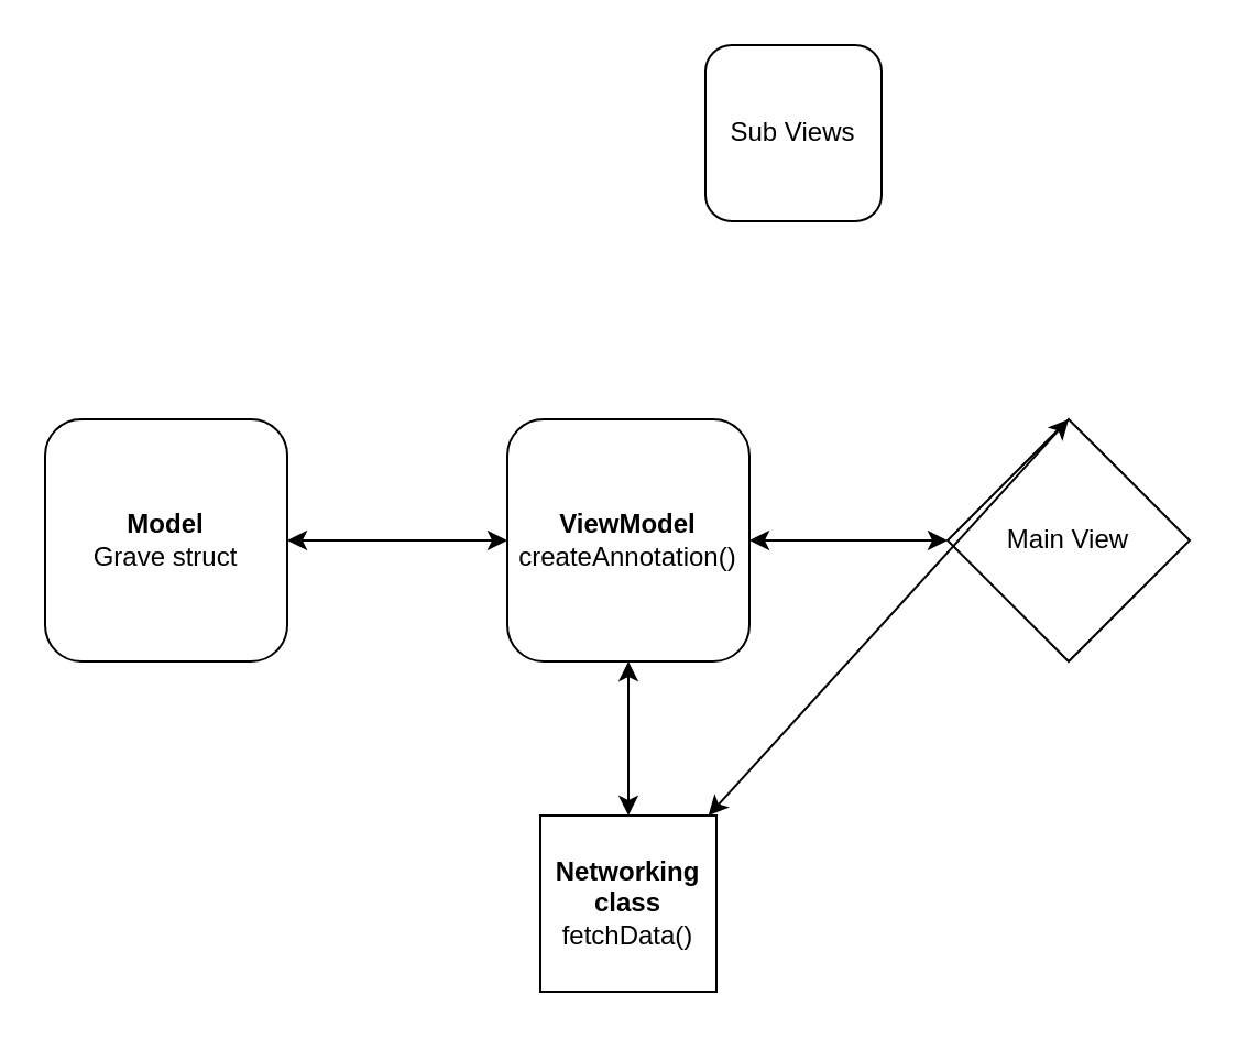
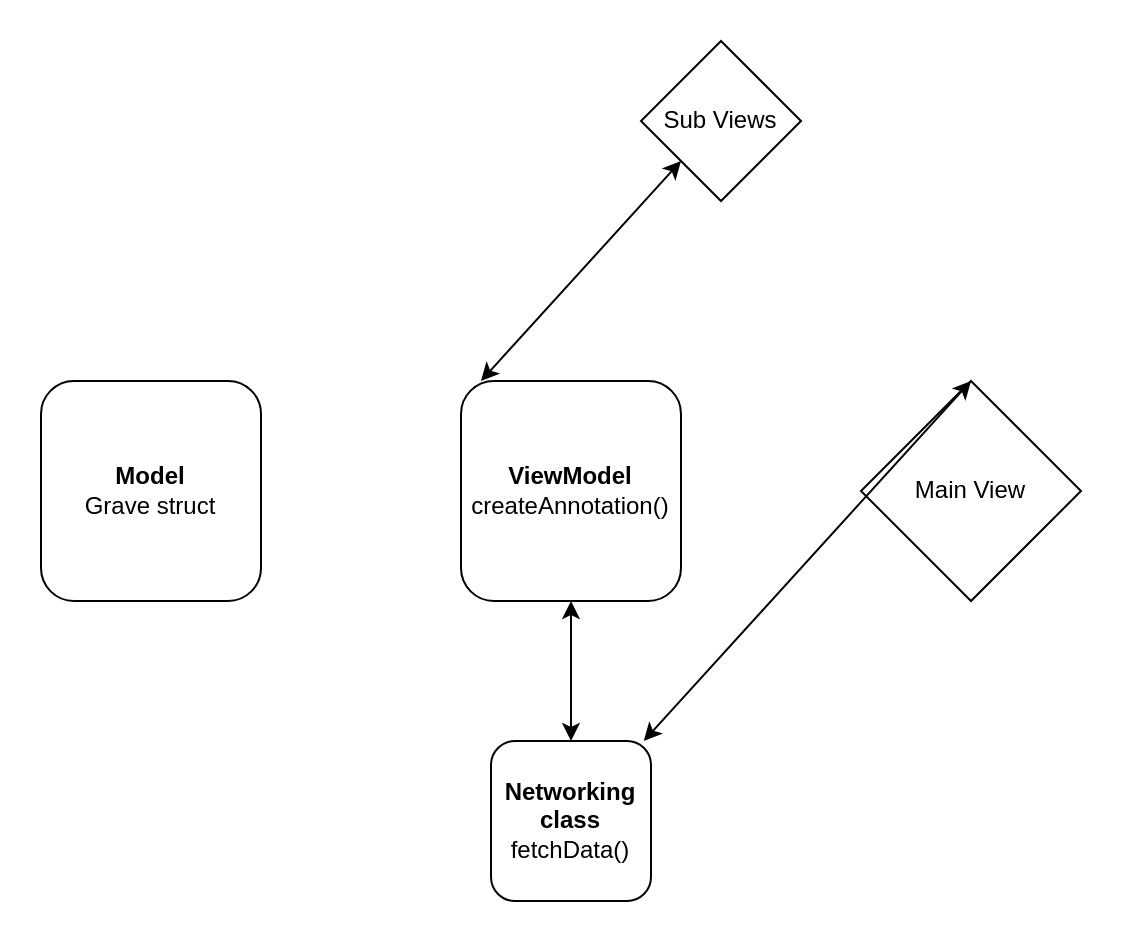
  <mxCell id="0" />
  <mxCell id="1" parent="0" />
  <mxCell id="2" value="Main View" style="rhombus;whiteSpace=wrap;html=1;aspect=fixed;" vertex="1" parent="1"><mxGeometry x="430" y="190" width="110" height="110" as="geometry" /></mxCell>
  <mxCell id="3" value="&lt;b&gt;ViewModel&lt;/b&gt;&lt;br&gt;createAnnotation()" style="whiteSpace=wrap;html=1;aspect=fixed;rounded=1;" vertex="1" parent="1"><mxGeometry x="230" y="190" width="110" height="110" as="geometry" /></mxCell>
- <mxCell id="4" value="Sub Views" style="whiteSpace=wrap;html=1;aspect=fixed;rounded=1;" vertex="1" parent="1"><mxGeometry x="320" y="20" width="80" height="80" as="geometry" /></mxCell>
+ <mxCell id="4" value="Sub Views" style="rhombus;whiteSpace=wrap;html=1;aspect=fixed;" vertex="1" parent="1"><mxGeometry x="320" y="20" width="80" height="80" as="geometry" /></mxCell>
  <mxCell id="5" value="" style="endArrow=classic;startArrow=classic;html=1;exitX=0.5;exitY=0;exitDx=0;exitDy=0;" edge="1" parent="1" source="2" target="10"><mxGeometry width="50" height="50" relative="1" as="geometry"><mxPoint x="310" y="20" as="sourcePoint" /><mxPoint x="360" y="-30" as="targetPoint" /></mxGeometry></mxCell>
- <mxCell id="6" value="" style="endArrow=classic;startArrow=classic;html=1;exitX=1;exitY=0.5;exitDx=0;exitDy=0;entryX=0;entryY=0.5;entryDx=0;entryDy=0;" edge="1" parent="1" source="3" target="2"><mxGeometry width="50" height="50" relative="1" as="geometry"><mxPoint x="240" y="230" as="sourcePoint" /><mxPoint x="343" y="245" as="targetPoint" /></mxGeometry></mxCell>
+ <mxCell id="7" value="" style="endArrow=classic;startArrow=classic;html=1;entryX=0;entryY=1;entryDx=0;entryDy=0;" edge="1" parent="1" source="3" target="4"><mxGeometry width="50" height="50" relative="1" as="geometry"><mxPoint x="330" y="170" as="sourcePoint" /><mxPoint x="380" y="120" as="targetPoint" /><Array as="points"><mxPoint x="240" y="190" /></Array></mxGeometry></mxCell>
  <mxCell id="8" value="&lt;b&gt;Model&lt;/b&gt;&lt;br&gt;Grave struct" style="whiteSpace=wrap;html=1;aspect=fixed;rounded=1;" vertex="1" parent="1"><mxGeometry x="20" y="190" width="110" height="110" as="geometry" /></mxCell>
- <mxCell id="9" value="" style="endArrow=classic;startArrow=classic;html=1;exitX=1;exitY=0.5;exitDx=0;exitDy=0;entryX=0;entryY=0.5;entryDx=0;entryDy=0;" edge="1" parent="1" source="8" target="3"><mxGeometry width="50" height="50" relative="1" as="geometry"><mxPoint x="100" y="250" as="sourcePoint" /><mxPoint x="157" y="230" as="targetPoint" /></mxGeometry></mxCell>
- <mxCell id="10" value="&lt;b&gt;Networking class&lt;/b&gt;&lt;br&gt;fetchData()" style="whiteSpace=wrap;html=1;aspect=fixed;rounded=0;" vertex="1" parent="1"><mxGeometry x="245" y="370" width="80" height="80" as="geometry" /></mxCell>
+ <mxCell id="10" value="&lt;b&gt;Networking class&lt;/b&gt;&lt;br&gt;fetchData()" style="whiteSpace=wrap;html=1;aspect=fixed;rounded=1;" vertex="1" parent="1"><mxGeometry x="245" y="370" width="80" height="80" as="geometry" /></mxCell>
  <mxCell id="11" value="" style="endArrow=classic;startArrow=classic;html=1;exitX=0.5;exitY=0;exitDx=0;exitDy=0;entryX=0.5;entryY=1;entryDx=0;entryDy=0;" edge="1" parent="1" source="10" target="3"><mxGeometry width="50" height="50" relative="1" as="geometry"><mxPoint x="330" y="270" as="sourcePoint" /><mxPoint x="380" y="220" as="targetPoint" /><Array as="points" /></mxGeometry></mxCell>
